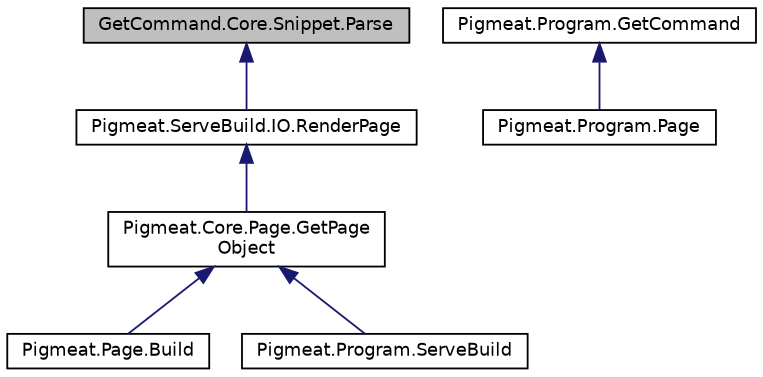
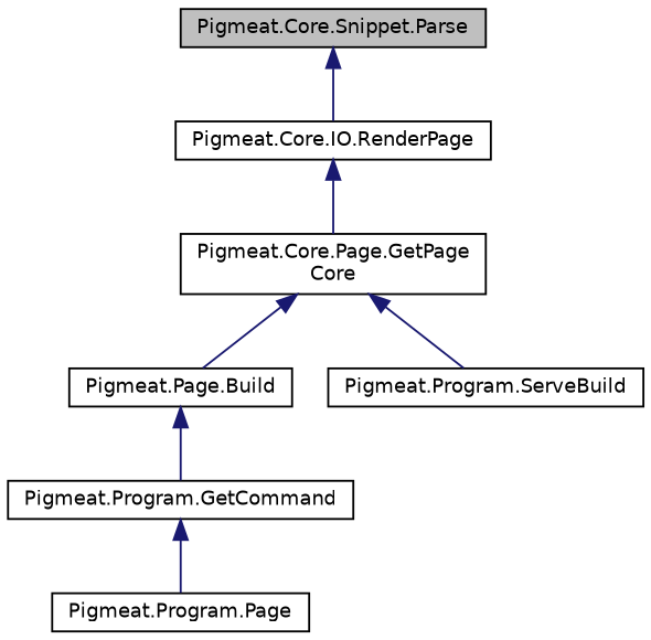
  digraph {
    rankdir=TB
    node [color=black fillcolor=white fontname=Helvetica fontsize=10 shape=record style=filled]
    edge [color=midnightblue dir=back fontname=Helvetica fontsize=10 labelfontname=Helvetica labelfontsize=10 style=solid]
-   n1 [fillcolor=grey75 fontcolor=black height=0.2 label="GetCommand.Core.Snippet.Parse" width=0.4]
-   n2 [height=0.2 label="Pigmeat.ServeBuild.IO.RenderPage" width=0.4]
-   n3 [height=0.2 label="Pigmeat.Core.Page.GetPage\lObject" width=0.4]
+   n1 [fillcolor=grey75 fontcolor=black height=0.2 label="Pigmeat.Core.Snippet.Parse" width=0.4]
+   n2 [height=0.2 label="Pigmeat.Core.IO.RenderPage" width=0.4]
+   n3 [height=0.2 label="Pigmeat.Core.Page.GetPage\lCore" width=0.4]
    n4 [height=0.2 label="Pigmeat.Page.Build" width=0.4]
    n5 [height=0.2 label="Pigmeat.Program.ServeBuild" width=0.4]
    n6 [height=0.2 label="Pigmeat.Program.GetCommand" width=0.4]
    n7 [height=0.2 label="Pigmeat.Program.Page" width=0.4]
    n1 -> n2
    n2 -> n3
    n3 -> n4
    n3 -> n5
+   n4 -> n6
    n6 -> n7
  }
